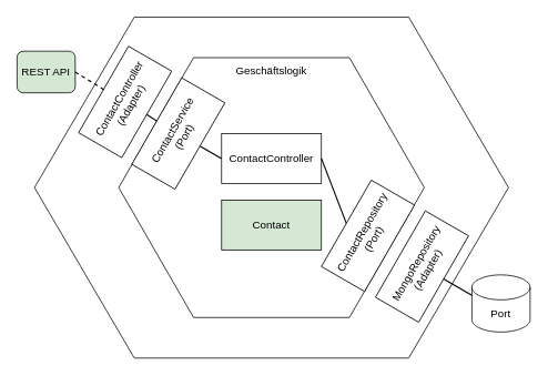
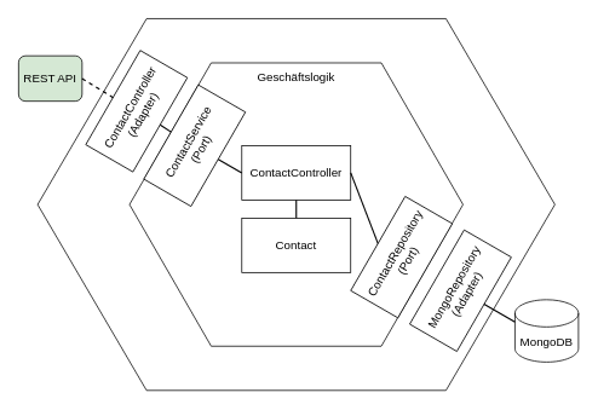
  <mxCell id="0" />
  <mxCell id="1" parent="0" />
  <mxCell id="2" value="" style="shape=hexagon;perimeter=hexagonPerimeter2;whiteSpace=wrap;html=1;fixedSize=1;fontSize=12;size=120;" parent="1" vertex="1"><mxGeometry x="41" y="20" width="570" height="410" as="geometry" /></mxCell>
  <mxCell id="3" value="&lt;div style=&quot;font-size: 13px&quot;&gt;&lt;font style=&quot;font-size: 13px&quot;&gt;Geschäftslogik&lt;/font&gt;&lt;/div&gt;&lt;div style=&quot;font-size: 13px&quot;&gt;&lt;font style=&quot;font-size: 13px&quot;&gt;&lt;br&gt;&lt;/font&gt;&lt;/div&gt;&lt;div style=&quot;font-size: 13px&quot;&gt;&lt;font style=&quot;font-size: 13px&quot;&gt;&lt;br&gt;&lt;/font&gt;&lt;/div&gt;&lt;div style=&quot;font-size: 13px&quot;&gt;&lt;font style=&quot;font-size: 13px&quot;&gt;&lt;br&gt;&lt;/font&gt;&lt;/div&gt;&lt;div style=&quot;font-size: 13px&quot;&gt;&lt;font style=&quot;font-size: 13px&quot;&gt;&lt;br&gt;&lt;/font&gt;&lt;/div&gt;&lt;div style=&quot;font-size: 13px&quot;&gt;&lt;font style=&quot;font-size: 13px&quot;&gt;&lt;br&gt;&lt;/font&gt;&lt;/div&gt;&lt;div style=&quot;font-size: 13px&quot;&gt;&lt;font style=&quot;font-size: 13px&quot;&gt;&lt;br&gt;&lt;/font&gt;&lt;/div&gt;&lt;div style=&quot;font-size: 13px&quot;&gt;&lt;font style=&quot;font-size: 13px&quot;&gt;&lt;br&gt;&lt;/font&gt;&lt;/div&gt;&lt;div style=&quot;font-size: 13px&quot;&gt;&lt;font style=&quot;font-size: 13px&quot;&gt;&lt;br&gt;&lt;/font&gt;&lt;/div&gt;&lt;div style=&quot;font-size: 13px&quot;&gt;&lt;font style=&quot;font-size: 13px&quot;&gt;&lt;br&gt;&lt;/font&gt;&lt;/div&gt;&lt;div style=&quot;font-size: 13px&quot;&gt;&lt;font style=&quot;font-size: 13px&quot;&gt;&lt;br&gt;&lt;/font&gt;&lt;/div&gt;&lt;div style=&quot;font-size: 13px&quot;&gt;&lt;font style=&quot;font-size: 13px&quot;&gt;&lt;br&gt;&lt;/font&gt;&lt;/div&gt;&lt;div style=&quot;font-size: 13px&quot;&gt;&lt;font style=&quot;font-size: 13px&quot;&gt;&lt;br&gt;&lt;/font&gt;&lt;/div&gt;&lt;div style=&quot;font-size: 13px&quot;&gt;&lt;font style=&quot;font-size: 13px&quot;&gt;&lt;br&gt;&lt;/font&gt;&lt;/div&gt;&lt;div style=&quot;font-size: 13px&quot;&gt;&lt;font style=&quot;font-size: 13px&quot;&gt;&lt;br&gt;&lt;/font&gt;&lt;/div&gt;&lt;div style=&quot;font-size: 13px&quot;&gt;&lt;font style=&quot;font-size: 13px&quot;&gt;&lt;br&gt;&lt;/font&gt;&lt;/div&gt;&lt;div style=&quot;font-size: 13px&quot;&gt;&lt;font style=&quot;font-size: 13px&quot;&gt;&lt;br&gt;&lt;/font&gt;&lt;/div&gt;&lt;div style=&quot;font-size: 13px&quot;&gt;&lt;font style=&quot;font-size: 13px&quot;&gt;&lt;br&gt;&lt;/font&gt;&lt;/div&gt;&lt;div style=&quot;font-size: 13px&quot;&gt;&lt;font style=&quot;font-size: 13px&quot;&gt;&lt;br&gt;&lt;/font&gt;&lt;/div&gt;" style="shape=hexagon;perimeter=hexagonPerimeter2;whiteSpace=wrap;html=1;fixedSize=1;fontSize=12;size=90;" parent="1" vertex="1"><mxGeometry x="142.25" y="68.75" width="367.5" height="312.5" as="geometry" /></mxCell>
  <mxCell id="4" value="&lt;font style=&quot;font-size: 13px&quot;&gt;ContactController (Adapter)&lt;/font&gt;" style="rounded=0;whiteSpace=wrap;html=1;fontSize=12;rotation=-60;" parent="1" vertex="1"><mxGeometry x="90" y="92" width="120" height="60" as="geometry" /></mxCell>
  <mxCell id="5" value="&lt;font style=&quot;font-size: 13px&quot;&gt;ContactController&lt;/font&gt;" style="rounded=0;whiteSpace=wrap;html=1;fontSize=12;" parent="1" vertex="1"><mxGeometry x="266" y="160" width="120" height="60" as="geometry" /></mxCell>
  <mxCell id="6" value="&lt;font style=&quot;font-size: 13px&quot;&gt;ContactService (Port)&lt;/font&gt;" style="rounded=0;whiteSpace=wrap;html=1;fontSize=12;rotation=-60;" parent="1" vertex="1"><mxGeometry x="154" y="130" width="120" height="60" as="geometry" /></mxCell>
  <mxCell id="7" value="&lt;font style=&quot;font-size: 13px&quot;&gt;ContactRepository (Port)&lt;/font&gt;" style="rounded=0;whiteSpace=wrap;html=1;fontSize=12;rotation=-60;" parent="1" vertex="1"><mxGeometry x="382" y="253" width="120" height="60" as="geometry" /></mxCell>
  <mxCell id="8" value="&lt;font style=&quot;font-size: 13px&quot;&gt;MongoRepository (Adapter)&lt;/font&gt;" style="rounded=0;whiteSpace=wrap;html=1;fontSize=12;rotation=-60;" parent="1" vertex="1"><mxGeometry x="447" y="290" width="120" height="60" as="geometry" /></mxCell>
- <mxCell id="9" value="&lt;font style=&quot;font-size: 13px&quot;&gt;Contact&lt;/font&gt;" style="rounded=0;whiteSpace=wrap;html=1;fontSize=12;fillColor=#d5e8d4;" parent="1" vertex="1"><mxGeometry x="266" y="240" width="120" height="60" as="geometry" /></mxCell>
+ <mxCell id="9" value="&lt;font style=&quot;font-size: 13px&quot;&gt;Contact&lt;/font&gt;" style="rounded=0;whiteSpace=wrap;html=1;fontSize=12;" parent="1" vertex="1"><mxGeometry x="266" y="240" width="120" height="60" as="geometry" /></mxCell>
  <mxCell id="10" value="" style="endArrow=none;html=1;rounded=0;fontSize=12;strokeWidth=1.5;entryX=0.5;entryY=0;entryDx=0;entryDy=0;exitX=0.5;exitY=1;exitDx=0;exitDy=0;" parent="1" source="4" target="6" edge="1"><mxGeometry width="50" height="50" relative="1" as="geometry"><mxPoint x="121" y="250" as="sourcePoint" /><mxPoint x="171" y="200" as="targetPoint" /></mxGeometry></mxCell>
  <mxCell id="11" value="" style="endArrow=none;html=1;rounded=0;fontSize=12;strokeWidth=1.5;entryX=0;entryY=0.5;entryDx=0;entryDy=0;exitX=0.5;exitY=1;exitDx=0;exitDy=0;" parent="1" source="6" target="5" edge="1"><mxGeometry width="50" height="50" relative="1" as="geometry"><mxPoint x="121" y="250" as="sourcePoint" /><mxPoint x="171" y="200" as="targetPoint" /></mxGeometry></mxCell>
  <mxCell id="12" value="" style="endArrow=none;html=1;rounded=0;fontSize=12;strokeWidth=1.5;entryX=1;entryY=0.5;entryDx=0;entryDy=0;exitX=0.5;exitY=0;exitDx=0;exitDy=0;" parent="1" source="7" target="5" edge="1"><mxGeometry width="50" height="50" relative="1" as="geometry"><mxPoint x="121" y="250" as="sourcePoint" /><mxPoint x="171" y="200" as="targetPoint" /></mxGeometry></mxCell>
- <mxCell id="13" value="&lt;font style=&quot;font-size: 13px&quot;&gt;Port&lt;/font&gt;" style="shape=cylinder3;whiteSpace=wrap;html=1;boundedLbl=1;backgroundOutline=1;size=15;fontSize=12;" parent="1" vertex="1"><mxGeometry x="567" y="330" width="70" height="68.75" as="geometry" /></mxCell>
+ <mxCell id="13" value="&lt;font style=&quot;font-size: 13px&quot;&gt;MongoDB&lt;/font&gt;" style="shape=cylinder3;whiteSpace=wrap;html=1;boundedLbl=1;backgroundOutline=1;size=15;fontSize=12;" parent="1" vertex="1"><mxGeometry x="567" y="330" width="70" height="68.75" as="geometry" /></mxCell>
  <mxCell id="14" value="&lt;font style=&quot;font-size: 13px&quot;&gt;REST&lt;/font&gt;&lt;font style=&quot;font-size: 13px&quot;&gt; API&lt;/font&gt;" style="rounded=1;whiteSpace=wrap;html=1;fontSize=12;fillColor=#d5e8d4;" parent="1" vertex="1"><mxGeometry x="20" y="61" width="70" height="50" as="geometry" /></mxCell>
+ <mxCell id="15" value="" style="endArrow=none;html=1;rounded=0;fontSize=12;strokeWidth=1.5;entryX=0.5;entryY=1;entryDx=0;entryDy=0;exitX=0.5;exitY=0;exitDx=0;exitDy=0;" parent="1" source="9" target="5" edge="1"><mxGeometry width="50" height="50" relative="1" as="geometry"><mxPoint x="71" y="230" as="sourcePoint" /><mxPoint x="121" y="180" as="targetPoint" /></mxGeometry></mxCell>
  <mxCell id="16" value="" style="endArrow=none;html=1;rounded=0;fontSize=12;strokeWidth=1.5;exitX=1;exitY=0.5;exitDx=0;exitDy=0;entryX=0.5;entryY=0;entryDx=0;entryDy=0;endFill=0;dashed=1;" parent="1" source="14" target="4" edge="1"><mxGeometry width="50" height="50" relative="1" as="geometry"><mxPoint x="71" y="230" as="sourcePoint" /><mxPoint x="121" y="180" as="targetPoint" /></mxGeometry></mxCell>
  <mxCell id="17" value="" style="endArrow=none;html=1;rounded=0;fontSize=12;strokeWidth=1.5;exitX=0.5;exitY=1;exitDx=0;exitDy=0;entryX=0;entryY=0;entryDx=0;entryDy=24.688;entryPerimeter=0;endFill=0;" parent="1" source="8" target="13" edge="1"><mxGeometry width="50" height="50" relative="1" as="geometry"><mxPoint x="91" y="95" as="sourcePoint" /><mxPoint x="134.019" y="117" as="targetPoint" /></mxGeometry></mxCell>
